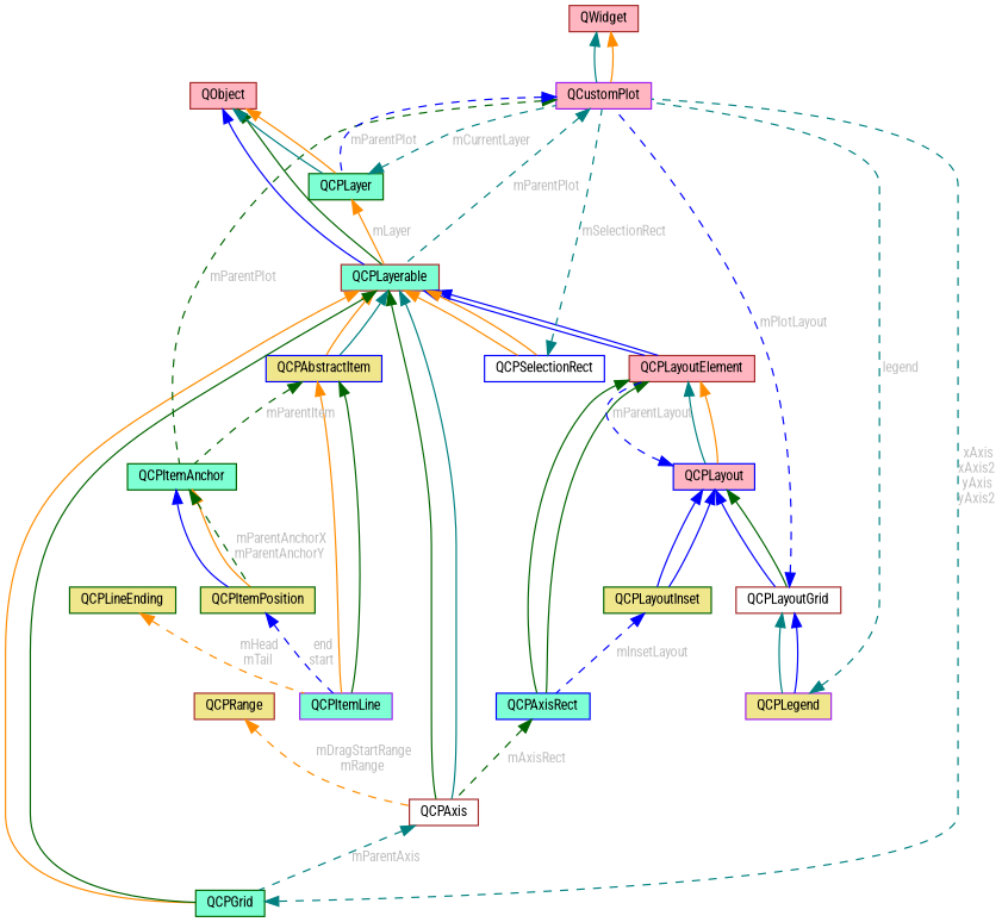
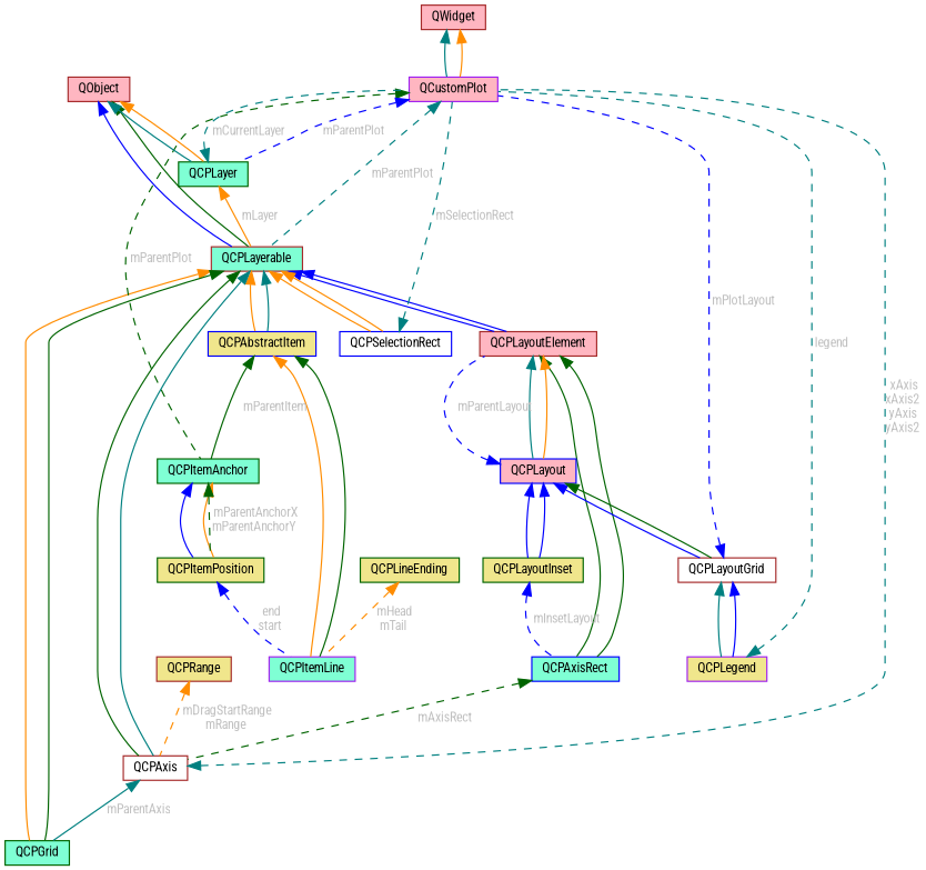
  digraph {
    fontname="Roboto Condensed"
    node [color=brown fillcolor=aquamarine fontname="Roboto Condensed" fontsize=10 shape=box style=filled]
    edge [color=blue dir=back fontname="Roboto Condensed" fontsize=10 labelfontname=Helvetica labelfontsize=10 style=solid]
    n1 [color=purple fontcolor=black height=0.2 label=QCPItemLine width=0.4]
    n2 [color=blue fillcolor=khaki height=0.2 label=QCPAbstractItem width=0.4]
    n3 [color=darkgreen height=0.2 label=QCPItemAnchor width=0.4]
    n4 [color=darkgreen fillcolor=khaki height=0.2 label=QCPItemPosition width=0.4]
    n5 [height=0.2 label=QCPLayerable width=0.4]
    n6 [fillcolor=white height=0.2 label=QCPAxis width=0.4]
    n7 [fillcolor=lightpink height=0.2 label=QCPLayoutElement width=0.4]
    n8 [color=darkgreen height=0.2 label=QCPGrid width=0.4]
    n9 [color=blue fillcolor=white height=0.2 label=QCPSelectionRect width=0.4]
    n10 [color=purple fillcolor=lightpink height=0.2 label=QCustomPlot width=0.4]
    n11 [color=blue height=0.2 label=QCPAxisRect width=0.4]
    n12 [color=blue fillcolor=lightpink height=0.2 label=QCPLayout width=0.4]
    n13 [fillcolor=lightpink height=0.2 label=QObject width=0.4]
    n14 [color=darkgreen height=0.2 label=QCPLayer width=0.4]
    n15 [fillcolor=lightpink height=0.2 label=QWidget width=0.4]
    n16 [color=darkgreen fillcolor=khaki height=0.2 label=QCPLayoutInset width=0.4]
    n17 [fillcolor=white height=0.2 label=QCPLayoutGrid width=0.4]
    n18 [color=purple fillcolor=khaki height=0.2 label=QCPLegend width=0.4]
    n19 [fillcolor=khaki height=0.2 label=QCPRange width=0.4]
    n20 [color=darkgreen fillcolor=khaki height=0.2 label=QCPLineEnding width=0.4]
    n2 -> n1 [color=darkorange]
    n2 -> n1 [color=darkgreen]
-   n2 -> n3 [color=darkgreen fontcolor=grey label=" mParentItem" style=dashed]
+   n2 -> n3 [color=darkgreen fontcolor=grey label=" mParentItem"]
    n3 -> n4
    n3 -> n4 [color=darkorange]
    n3 -> n4 [color=darkgreen fontcolor=grey label=" mParentAnchorX\nmParentAnchorY" style=dashed]
    n4 -> n1 [fontcolor=grey label=" end\nstart" style=dashed]
    n5 -> n2 [color=darkorange]
    n5 -> n2 [color=teal]
    n5 -> n6 [color=darkgreen]
    n5 -> n6 [color=teal]
    n5 -> n7
    n5 -> n7
    n5 -> n8 [color=darkorange]
    n5 -> n8 [color=darkgreen]
    n5 -> n9 [color=darkorange]
    n5 -> n9 [color=darkorange]
-   n6 -> n8 [color=teal fontcolor=grey label=" mParentAxis" style=dashed]
-   n8 -> n10 [color=teal fontcolor=grey label=" xAxis\nxAxis2\nyAxis\nyAxis2" style=dashed]
+   n6 -> n8 [color=teal fontcolor=grey label=" mParentAxis"]
+   n6 -> n10 [color=teal fontcolor=grey label=" xAxis\nxAxis2\nyAxis\nyAxis2" style=dashed]
    n7 -> n11 [color=darkgreen]
    n7 -> n11 [color=darkgreen]
    n7 -> n12 [color=teal]
    n7 -> n12 [color=darkorange]
    n9 -> n10 [color=teal fontcolor=grey label=" mSelectionRect" style=dashed]
    n10 -> n3 [color=darkgreen fontcolor=grey label=" mParentPlot" style=dashed]
    n10 -> n5 [color=teal fontcolor=grey label=" mParentPlot" style=dashed]
    n10 -> n14 [fontcolor=grey label=" mParentPlot" style=dashed]
    n11 -> n6 [color=darkgreen fontcolor=grey label=" mAxisRect" style=dashed]
    n12 -> n7 [fontcolor=grey label=" mParentLayout" style=dashed]
    n12 -> n16
    n12 -> n16
    n12 -> n17
    n12 -> n17 [color=darkgreen]
    n13 -> n5
    n13 -> n5 [color=darkgreen]
    n13 -> n14 [color=teal]
    n13 -> n14 [color=darkorange]
    n14 -> n5 [color=darkorange fontcolor=grey label=" mLayer"]
    n14 -> n10 [color=teal fontcolor=grey label=" mCurrentLayer" style=dashed]
    n15 -> n10 [color=teal]
    n15 -> n10 [color=darkorange]
    n16 -> n11 [fontcolor=grey label=" mInsetLayout" style=dashed]
    n17 -> n10 [fontcolor=grey label=" mPlotLayout" style=dashed]
    n17 -> n18 [color=teal]
    n17 -> n18
    n18 -> n10 [color=teal fontcolor=grey label=" legend" style=dashed]
    n19 -> n6 [color=darkorange fontcolor=grey label=" mDragStartRange\nmRange" style=dashed]
    n20 -> n1 [color=darkorange fontcolor=grey label=" mHead\nmTail" style=dashed]
  }
